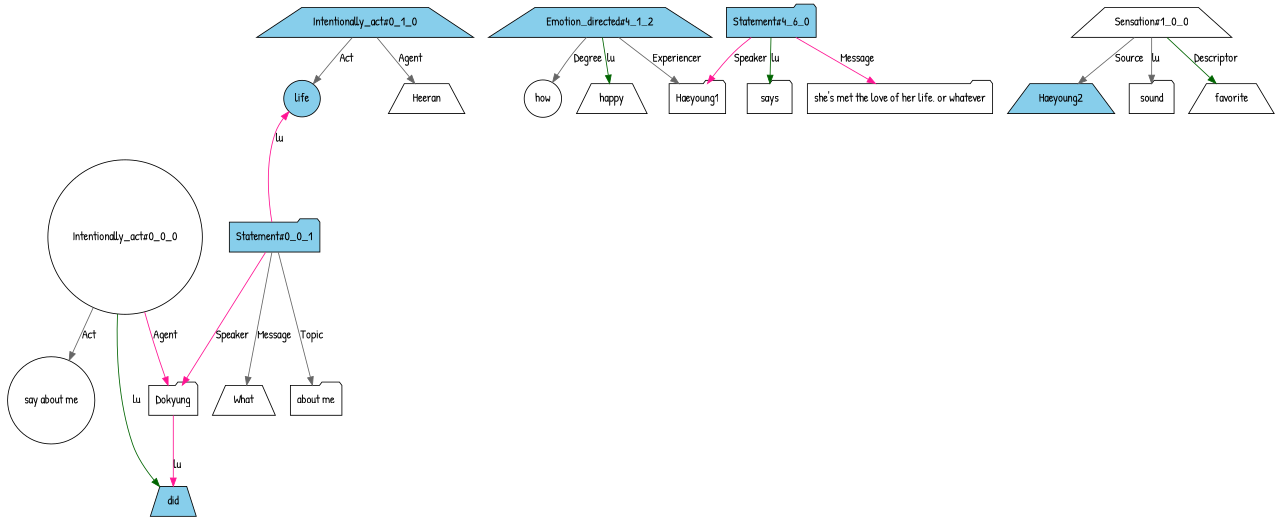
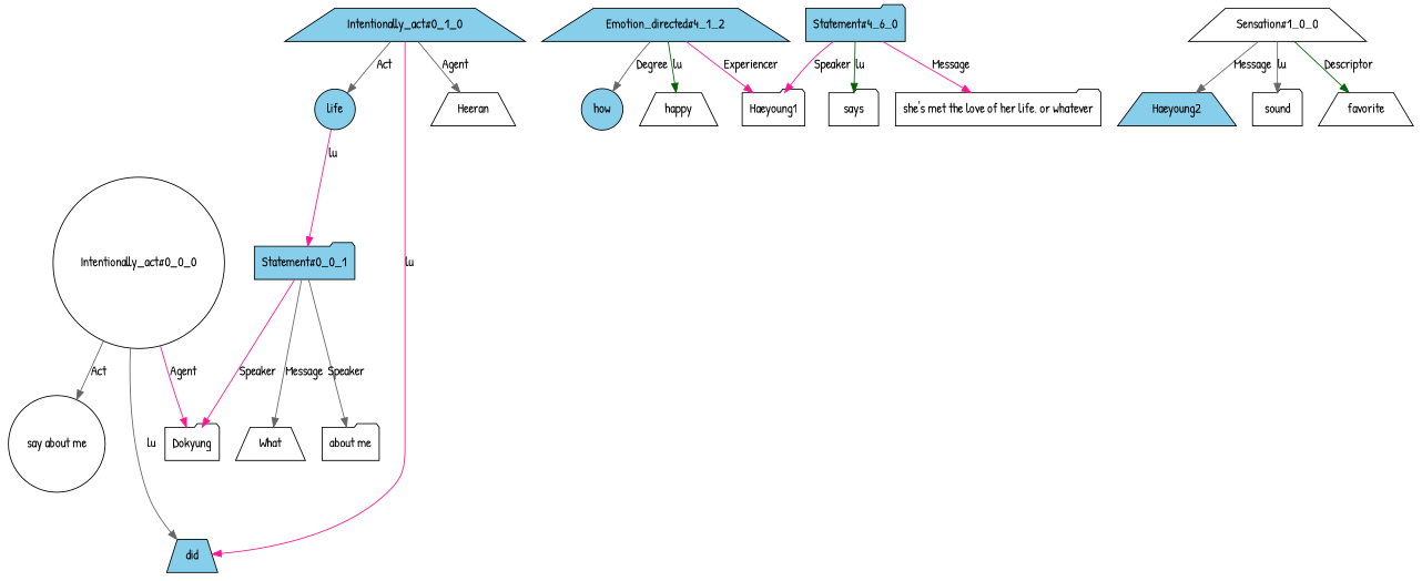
  digraph {
    fontname="Patrick Hand"
    node [fillcolor=white fontname="Patrick Hand" shape=trapezium style=filled]
    edge [color=gray40 fontname="Patrick Hand"]
    n1 [label=Dokyung shape=folder]
    n2 [label="Intentionally_act#0_0_0" shape=circle]
    n3 [fillcolor=skyblue label=did]
    n4 [label="say about me" shape=circle]
    n5 [fillcolor=skyblue label="Statement#0_0_1" shape=folder]
    n6 [fillcolor=skyblue label=life shape=circle]
    n7 [label=What]
    n8 [label="about me" shape=folder]
    n9 [label=Haeyoung1 shape=folder]
    n10 [fillcolor=skyblue label="Emotion_directed#4_1_2"]
    n11 [label=happy]
-   n12 [label=how shape=circle]
+   n12 [fillcolor=skyblue label=how shape=circle]
    n13 [fillcolor=skyblue label="Statement#4_6_0" shape=folder]
    n14 [label=says shape=folder]
    n15 [label="she's met the love of her life, or whatever" shape=folder]
    n16 [fillcolor=skyblue label=Haeyoung2]
    n17 [label="Sensation#1_0_0"]
    n18 [label=sound shape=folder]
    n19 [label=favorite]
    n20 [label=Heeran]
    n21 [fillcolor=skyblue label="Intentionally_act#0_1_0"]
    n2 -> n1 [color=deeppink label=Agent]
-   n2 -> n3 [color=darkgreen label=lu]
+   n2 -> n3 [label=lu]
    n2 -> n4 [label=Act]
    n5 -> n1 [color=deeppink label=Speaker]
-   n5 -> n6 [color=deeppink label=lu]
+   n6 -> n5 [color=deeppink label=lu]
    n5 -> n7 [label=Message]
-   n5 -> n8 [label=Topic]
-   n10 -> n9 [label=Experiencer]
+   n5 -> n8 [label=Speaker]
+   n10 -> n9 [color=deeppink label=Experiencer]
    n10 -> n11 [color=darkgreen label=lu]
    n10 -> n12 [label=Degree]
    n13 -> n9 [color=deeppink label=Speaker]
    n13 -> n14 [color=darkgreen label=lu]
    n13 -> n15 [color=deeppink label=Message]
-   n17 -> n16 [label=Source]
+   n17 -> n16 [label=Message]
    n17 -> n18 [label=lu]
    n17 -> n19 [color=darkgreen label=Descriptor]
-   n1 -> n3 [color=deeppink label=lu]
+   n21 -> n3 [color=deeppink label=lu]
    n21 -> n6 [label=Act]
    n21 -> n20 [label=Agent]
  }
